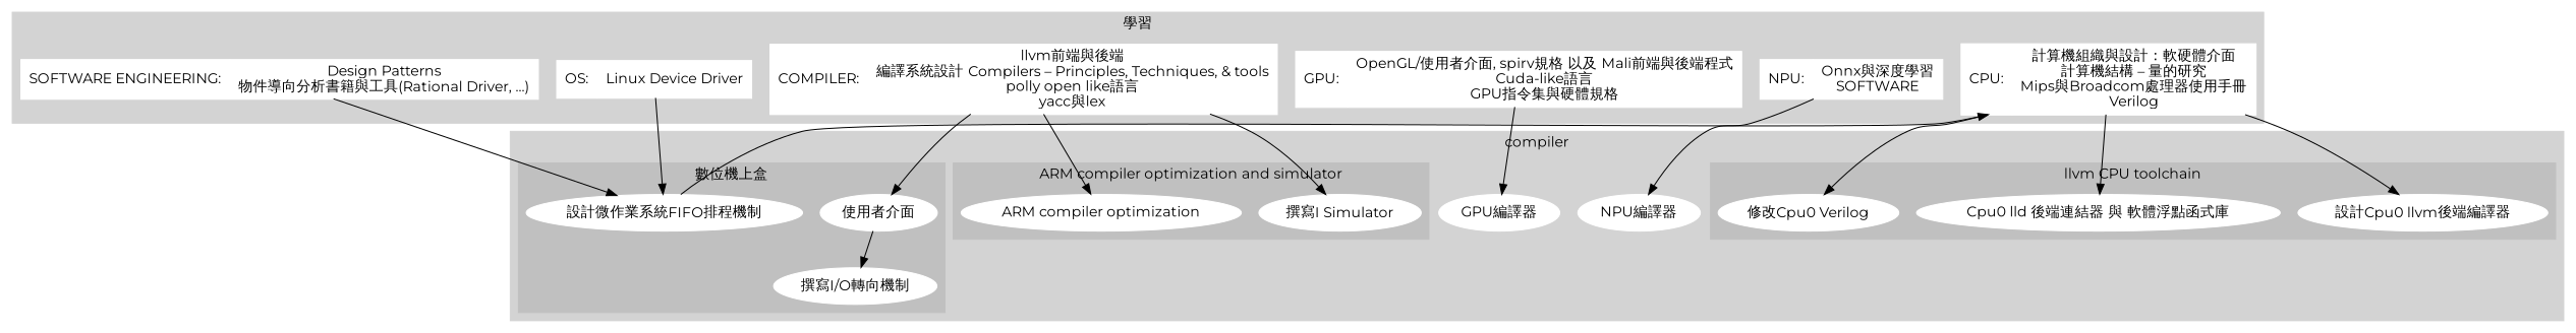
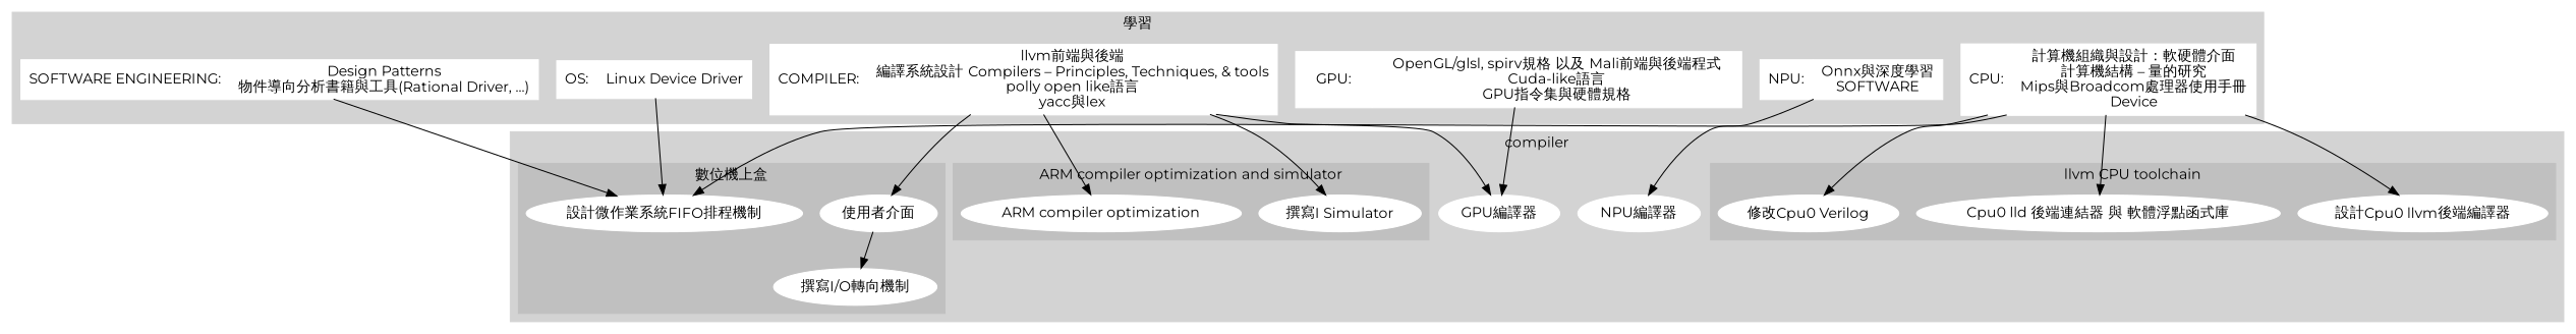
  digraph {
    fontname=Montserrat
    rankdir=TB
    node [color=white fontname=Montserrat style=filled]
    edge [fontname=Montserrat]
-   n1 [label="CPU:|計算機組織與設計：軟硬體介面\n計算機結構 – 量的研究\nMips與Broadcom處理器使用手冊\nVerilog" shape=record]
-   n2 [label="GPU:|OpenGL/使用者介面, spirv規格 以及 Mali前端與後端程式\nCuda-like語言\nGPU指令集與硬體規格" shape=record]
+   n1 [label="CPU:|計算機組織與設計：軟硬體介面\n計算機結構 – 量的研究\nMips與Broadcom處理器使用手冊\nDevice" shape=record]
+   n2 [label="GPU:|OpenGL/glsl, spirv規格 以及 Mali前端與後端程式\nCuda-like語言\nGPU指令集與硬體規格" shape=record]
    n3 [label="NPU:|Onnx與深度學習\nSOFTWARE" shape=record]
    n4 [label="COMPILER:|llvm前端與後端\n編譯系統設計 Compilers – Principles, Techniques, & tools\npolly open like語言\nyacc與lex" shape=record]
    n5 [label="OS:|Linux Device Driver" shape=record]
    n6 [label="SOFTWARE ENGINEERING:|Design Patterns\n物件導向分析書籍與工具(Rational Driver, ...)" shape=record]
    n7 [label="設計Cpu0 llvm後端編譯器"]
    n8 [label="Cpu0 lld 後端連結器 與 軟體浮點函式庫"]
    n9 [label="修改Cpu0 Verilog"]
    n10 [label="ARM compiler optimization"]
    n11 [label="撰寫I Simulator"]
    n12 [label="設計微作業系統FIFO排程機制"]
    n13 [label="使用者介面"]
    n14 [label="撰寫I/O轉向機制"]
    n15 [label="GPU編譯器"]
    n16 [label="NPU編譯器"]
    subgraph cluster_1 {
      color=lightgrey
      label="學習"
      style=filled
      n1
      n2
      n3
      n4
      n5
      n6
    }
    subgraph cluster_2 {
      color=lightgrey
      label=compiler
      style=filled
      n15
      n16
      subgraph cluster_3 {
        color=gray
        label="llvm CPU toolchain"
        style=filled
        n7
        n8
        n9
      }
      subgraph cluster_4 {
        color=gray
        label="ARM compiler optimization and simulator"
        style=filled
        n10
        n11
      }
      subgraph cluster_5 {
        color=gray
        label="數位機上盒"
        style=filled
        n12
        n13
        n14
      }
    }
    n1 -> n7
    n1 -> n8
    n1 -> n9
-   n12 -> n1
+   n1 -> n12
    n2 -> n15
    n3 -> n16
    n4 -> n10
    n4 -> n11
    n4 -> n13
+   n4 -> n15
    n5 -> n12
    n6 -> n12
    n13 -> n14
  }
